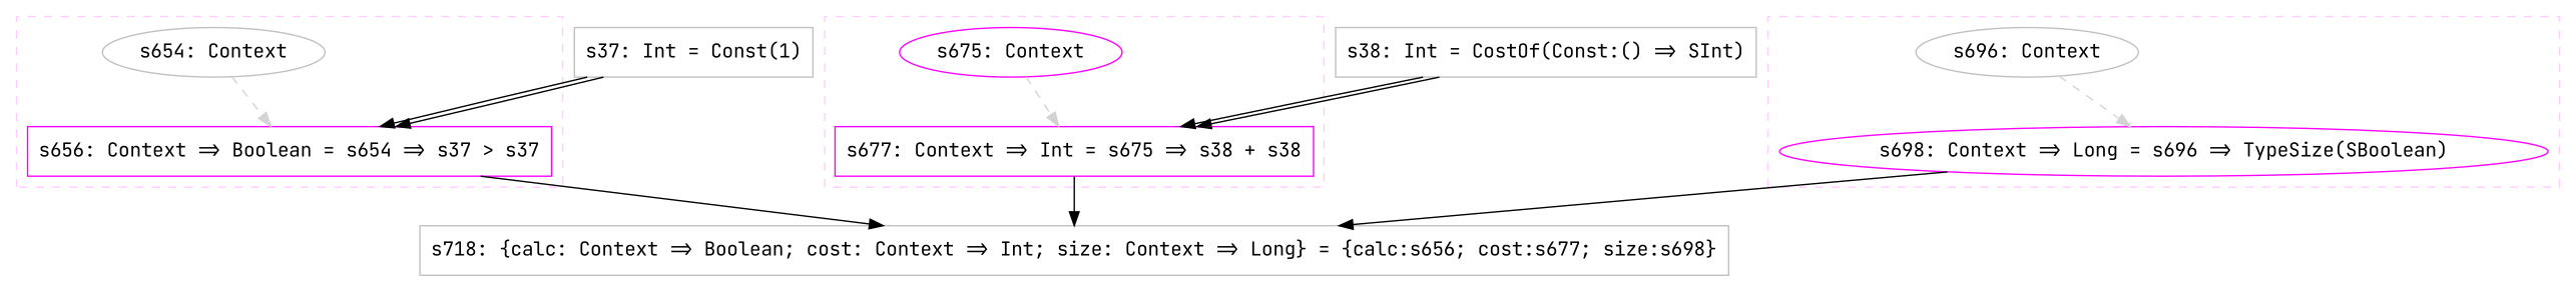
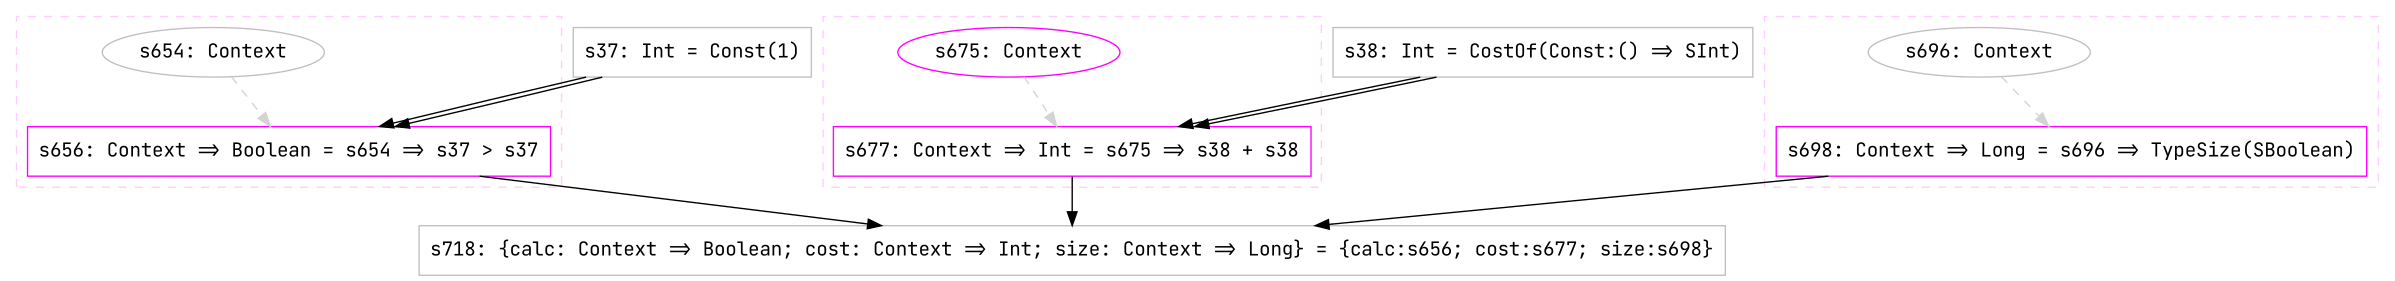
  digraph {
    concentrate=true
    fontname="JetBrains Mono"
    node [color=gray fillcolor=white fontname="JetBrains Mono" shape=box style=filled]
    edge [fontname="JetBrains Mono" style=solid]
    n1 [label="s654: Context" shape=oval]
    n2 [color=magenta label="s656: Context => Boolean = s654 => s37 > s37"]
    n3 [color=magenta label="s675: Context" shape=oval]
    n4 [color=magenta label="s677: Context => Int = s675 => s38 + s38"]
    n5 [label="s696: Context" shape=oval]
-   n6 [color=magenta label="s698: Context => Long = s696 => TypeSize(SBoolean)" shape=ellipse]
+   n6 [color=magenta label="s698: Context => Long = s696 => TypeSize(SBoolean)"]
    n7 [label="s718: {calc: Context => Boolean; cost: Context => Int; size: Context => Long} = {calc:s656; cost:s677; size:s698}"]
    n8 [label="s37: Int = Const(1)"]
    n9 [label="s38: Int = CostOf(Const:() => SInt)"]
    subgraph cluster_1 {
      color="#FFCCFF"
      style=dashed
      subgraph sub_2 {
        color="#FFCCFF"
        rank=source
        style=dashed
        n1
      }
      subgraph sub_3 {
        color="#FFCCFF"
        rank=sink
        style=dashed
        n2
      }
    }
    subgraph cluster_4 {
      color="#FFCCFF"
      style=dashed
      subgraph sub_5 {
        color="#FFCCFF"
        rank=source
        style=dashed
        n3
      }
      subgraph sub_6 {
        color="#FFCCFF"
        rank=sink
        style=dashed
        n4
      }
    }
    subgraph cluster_7 {
      color="#FFCCFF"
      style=dashed
      subgraph sub_8 {
        color="#FFCCFF"
        rank=source
        style=dashed
        n5
      }
      subgraph sub_9 {
        color="#FFCCFF"
        rank=sink
        style=dashed
        n6
      }
    }
    n1 -> n2 [color=lightgray style=dashed weight=0]
    n2 -> n7
    n3 -> n4 [color=lightgray style=dashed weight=0]
    n4 -> n7
    n5 -> n6 [color=lightgray style=dashed weight=0]
    n6 -> n7
    n8 -> n2
    n8 -> n2
    n9 -> n4
    n9 -> n4
  }
